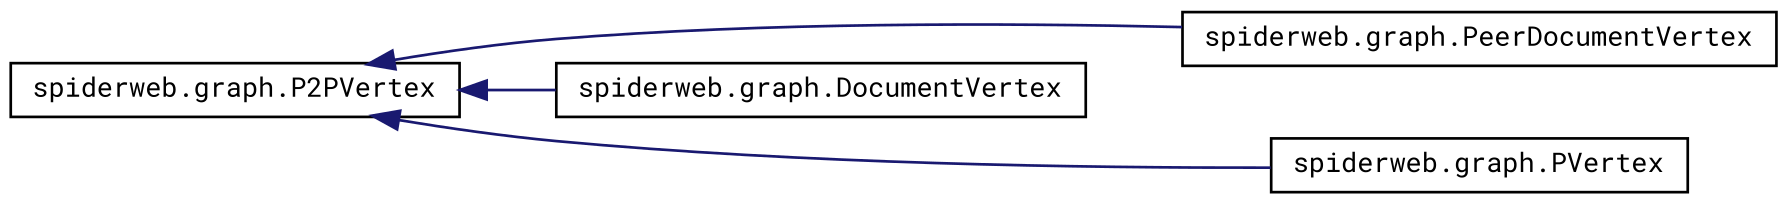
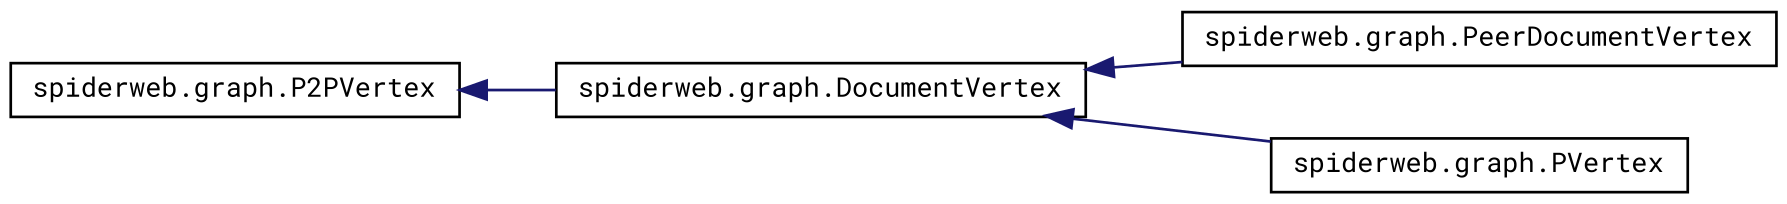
  digraph {
    fontname="Roboto Mono"
    rankdir=LR
    node [color=black fillcolor=white fontname="Roboto Mono" fontsize=10 shape=record style=filled]
    edge [color=midnightblue dir=back fontname="Roboto Mono" fontsize=10 labelfontname=Helvetica labelfontsize=10 style=solid]
    n1 [height=0.2 label="spiderweb.graph.P2PVertex" width=0.4]
    n2 [height=0.2 label="spiderweb.graph.DocumentVertex" width=0.4]
    n3 [height=0.2 label="spiderweb.graph.PeerDocumentVertex" width=0.4]
    n4 [height=0.2 label="spiderweb.graph.PVertex" width=0.4]
    n1 -> n2
-   n1 -> n3
-   n1 -> n4
+   n2 -> n3
+   n2 -> n4
  }
